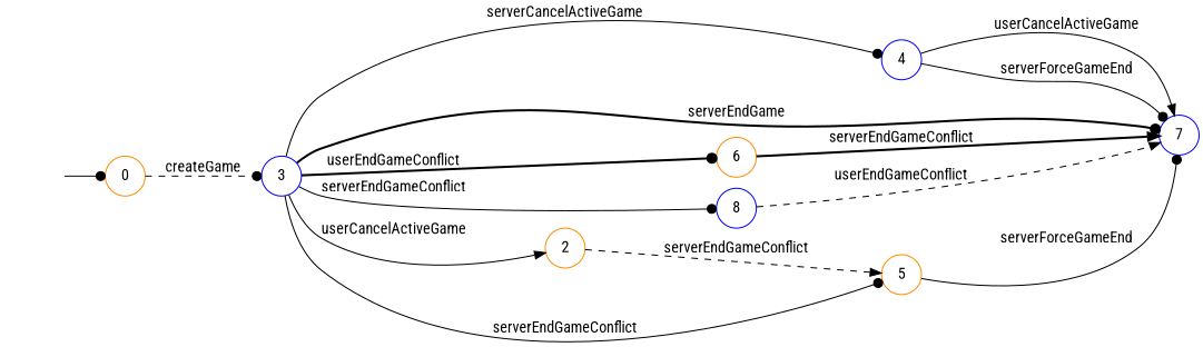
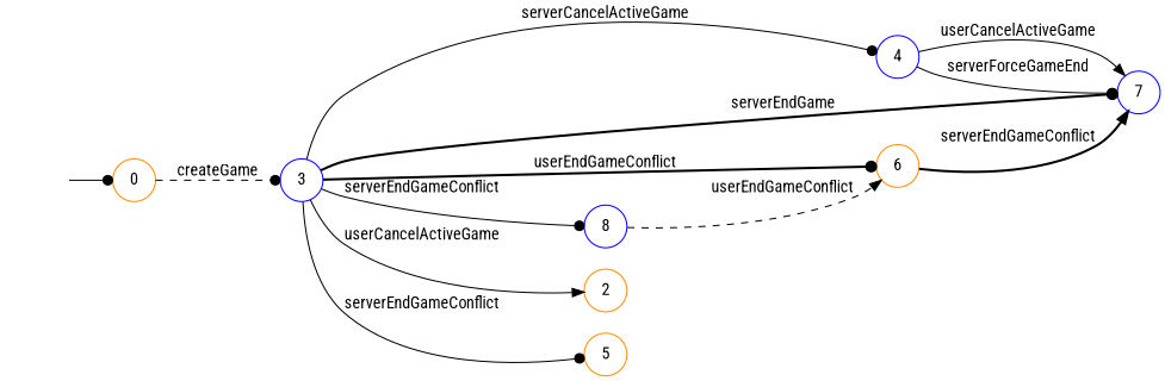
  digraph {
    fontname="Roboto Condensed"
    rankdir=LR
    node [color=darkorange fontname="Roboto Condensed" shape=circle]
    edge [arrowhead=dot fontname="Roboto Condensed" style=solid]
    "" [shape=plaintext]
    n2 [label=0]
    n3 [color=blue label=3]
    n4 [color=blue label=4]
    n5 [color=blue label=7]
    n6 [label=6]
    n7 [color=blue label=8]
    n8 [label=2]
    n9 [label=5]
    "" -> n2
    n2 -> n3 [label=createGame style=dashed]
    n3 -> n4 [label=serverCancelActiveGame]
    n3 -> n5 [label=serverEndGame style=bold]
    n3 -> n6 [label=userEndGameConflict style=bold]
    n3 -> n7 [label=serverEndGameConflict]
    n3 -> n8 [arrowhead=normal label=userCancelActiveGame]
    n3 -> n9 [label=serverEndGameConflict]
    n4 -> n5 [arrowhead=normal label=userCancelActiveGame]
    n4 -> n5 [label=serverForceGameEnd]
    n6 -> n5 [arrowhead=normal label=serverEndGameConflict style=bold]
-   n7 -> n5 [arrowhead=normal label=userEndGameConflict style=dashed]
-   n8 -> n9 [arrowhead=normal label=serverEndGameConflict style=dashed]
-   n9 -> n5 [label=serverForceGameEnd]
+   n7 -> n6 [arrowhead=normal label=userEndGameConflict style=dashed]
  }
